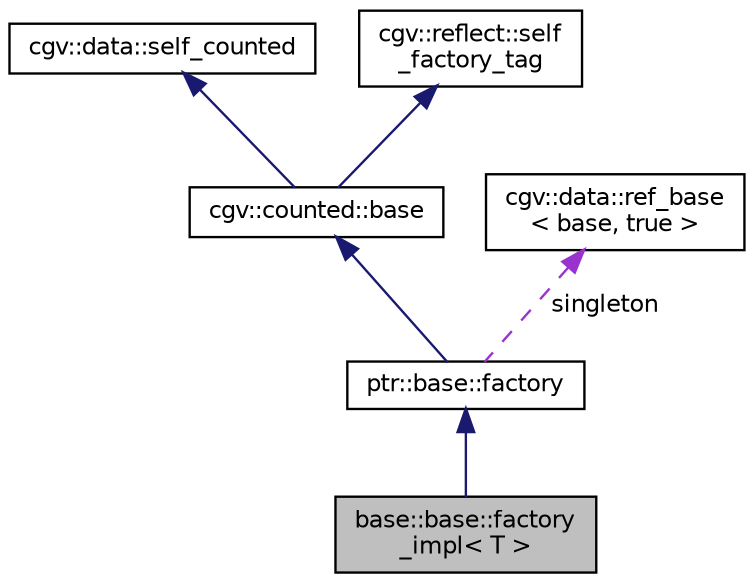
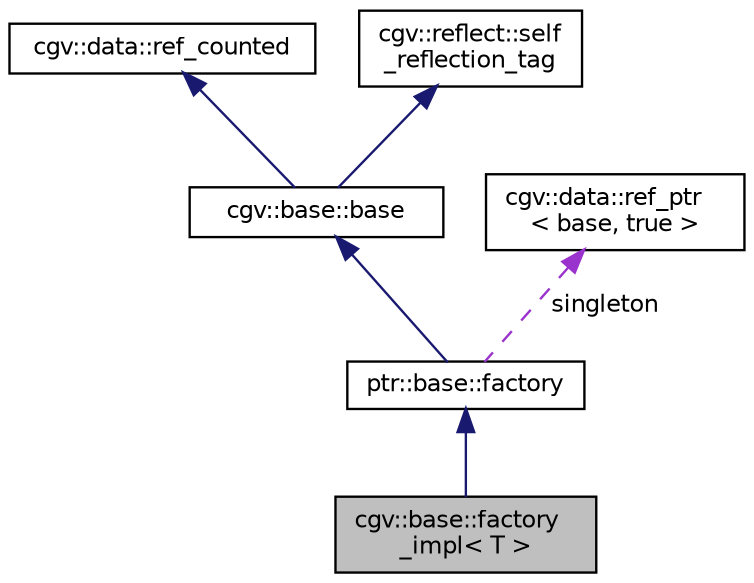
  digraph {
    node [color=black fontname=Helvetica fontsize=10 shape=record]
    edge [color=midnightblue dir=back fontname=Helvetica fontsize=10 labelfontname=Helvetica labelfontsize=10 style=solid]
-   n1 [fillcolor=grey75 fontcolor=black height=0.2 label="base::base::factory\l_impl\< T \>" style=filled width=0.4]
+   n1 [fillcolor=grey75 fontcolor=black height=0.2 label="cgv::base::factory\l_impl\< T \>" style=filled width=0.4]
    n2 [height=0.2 label="ptr::base::factory" width=0.4]
-   n3 [height=0.2 label="cgv::counted::base" width=0.4]
-   n4 [height=0.2 label="cgv::data::self_counted" width=0.4]
-   n5 [height=0.2 label="cgv::reflect::self\l_factory_tag" width=0.4]
-   n6 [height=0.2 label="cgv::data::ref_base\l\< base, true \>" width=0.4]
+   n3 [height=0.2 label="cgv::base::base" width=0.4]
+   n4 [height=0.2 label="cgv::data::ref_counted" width=0.4]
+   n5 [height=0.2 label="cgv::reflect::self\l_reflection_tag" width=0.4]
+   n6 [height=0.2 label="cgv::data::ref_ptr\l\< base, true \>" width=0.4]
    n2 -> n1
    n3 -> n2
    n4 -> n3
    n5 -> n3
    n6 -> n2 [color=darkorchid3 label=" singleton" style=dashed]
  }
